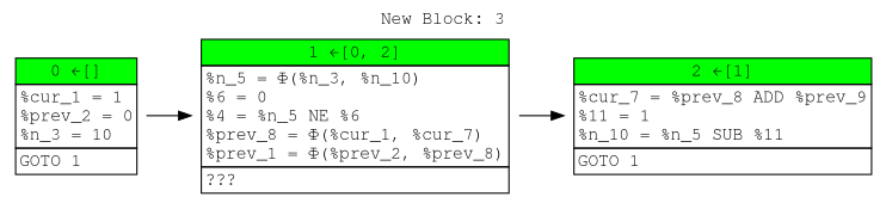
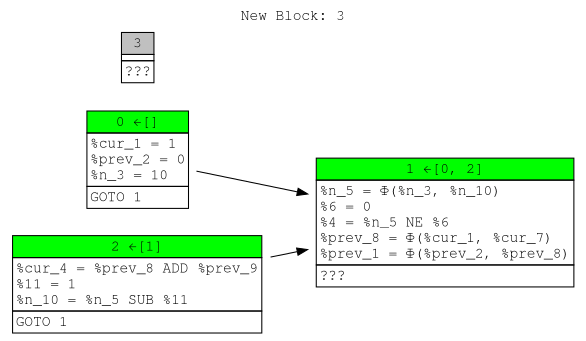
  digraph {
    fontname="Courier, monospace"
    label="New Block: 3"
    labelloc=t
    rankdir=LR
    node [fontname="Courier, monospace" shape=none]
    edge [fontname="Courier, monospace"]
    n1 [label=<<table border="0" cellborder="1" cellspacing="0"><tr><td bgcolor="green" align="center" colspan="1">0 ←[]</td></tr><tr><td align="left" balign="left">%cur_1 = 1<br/>%prev_2 = 0<br/>%n_3 = 10<br/></td></tr><tr><td align="left">GOTO 1</td></tr></table>>]
    n2 [label=<<table border="0" cellborder="1" cellspacing="0"><tr><td bgcolor="green" align="center" colspan="1">1 ←[0, 2]</td></tr><tr><td align="left" balign="left">%n_5 = Φ(%n_3, %n_10)<br/>%6 = 0<br/>%4 = %n_5 NE %6<br/>%prev_8 = Φ(%cur_1, %cur_7)<br/>%prev_1 = Φ(%prev_2, %prev_8)<br/></td></tr><tr><td align="left">???</td></tr></table>>]
-   n3 [label=<<table border="0" cellborder="1" cellspacing="0"><tr><td bgcolor="green" align="center" colspan="1">2 ←[1]</td></tr><tr><td align="left" balign="left">%cur_7 = %prev_8 ADD %prev_9<br/>%11 = 1<br/>%n_10 = %n_5 SUB %11<br/></td></tr><tr><td align="left">GOTO 1</td></tr></table>>]
+   n3 [label=<<table border="0" cellborder="1" cellspacing="0"><tr><td bgcolor="green" align="center" colspan="1">2 ←[1]</td></tr><tr><td align="left" balign="left">%cur_4 = %prev_8 ADD %prev_9<br/>%11 = 1<br/>%n_10 = %n_5 SUB %11<br/></td></tr><tr><td align="left">GOTO 1</td></tr></table>>]
+   n4 [label=<<table border="0" cellborder="1" cellspacing="0"><tr><td bgcolor="gray" align="center" colspan="1">3</td></tr><tr><td align="left" balign="left"></td></tr><tr><td align="left">???</td></tr></table>>]
    n1 -> n2
-   n2 -> n3
+   n3 -> n2
  }
